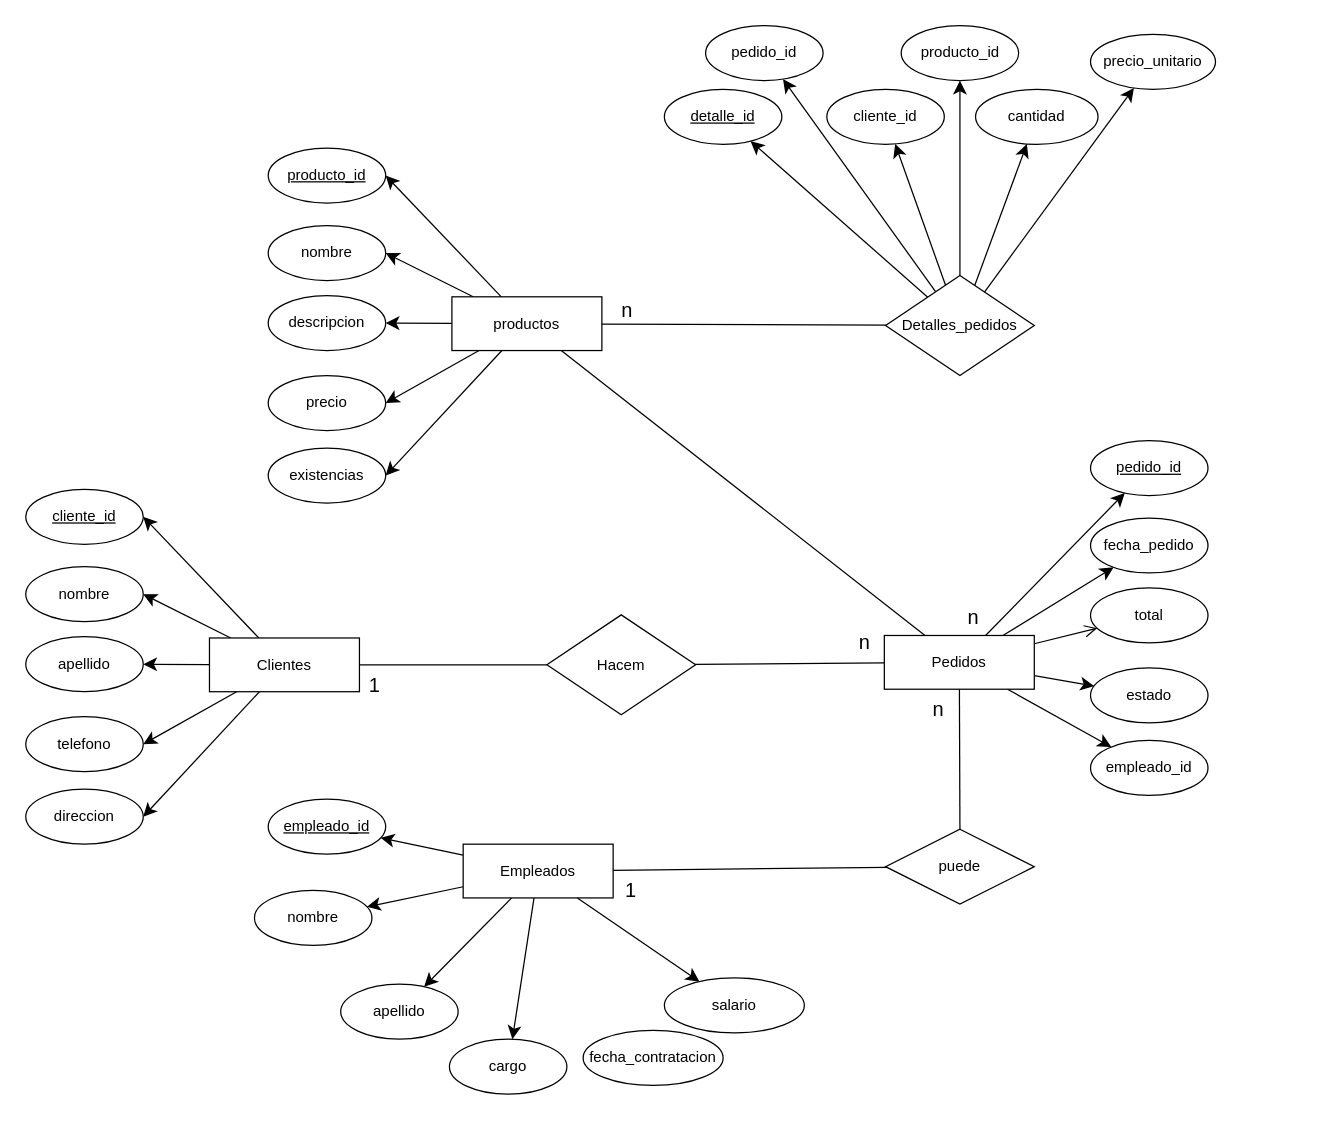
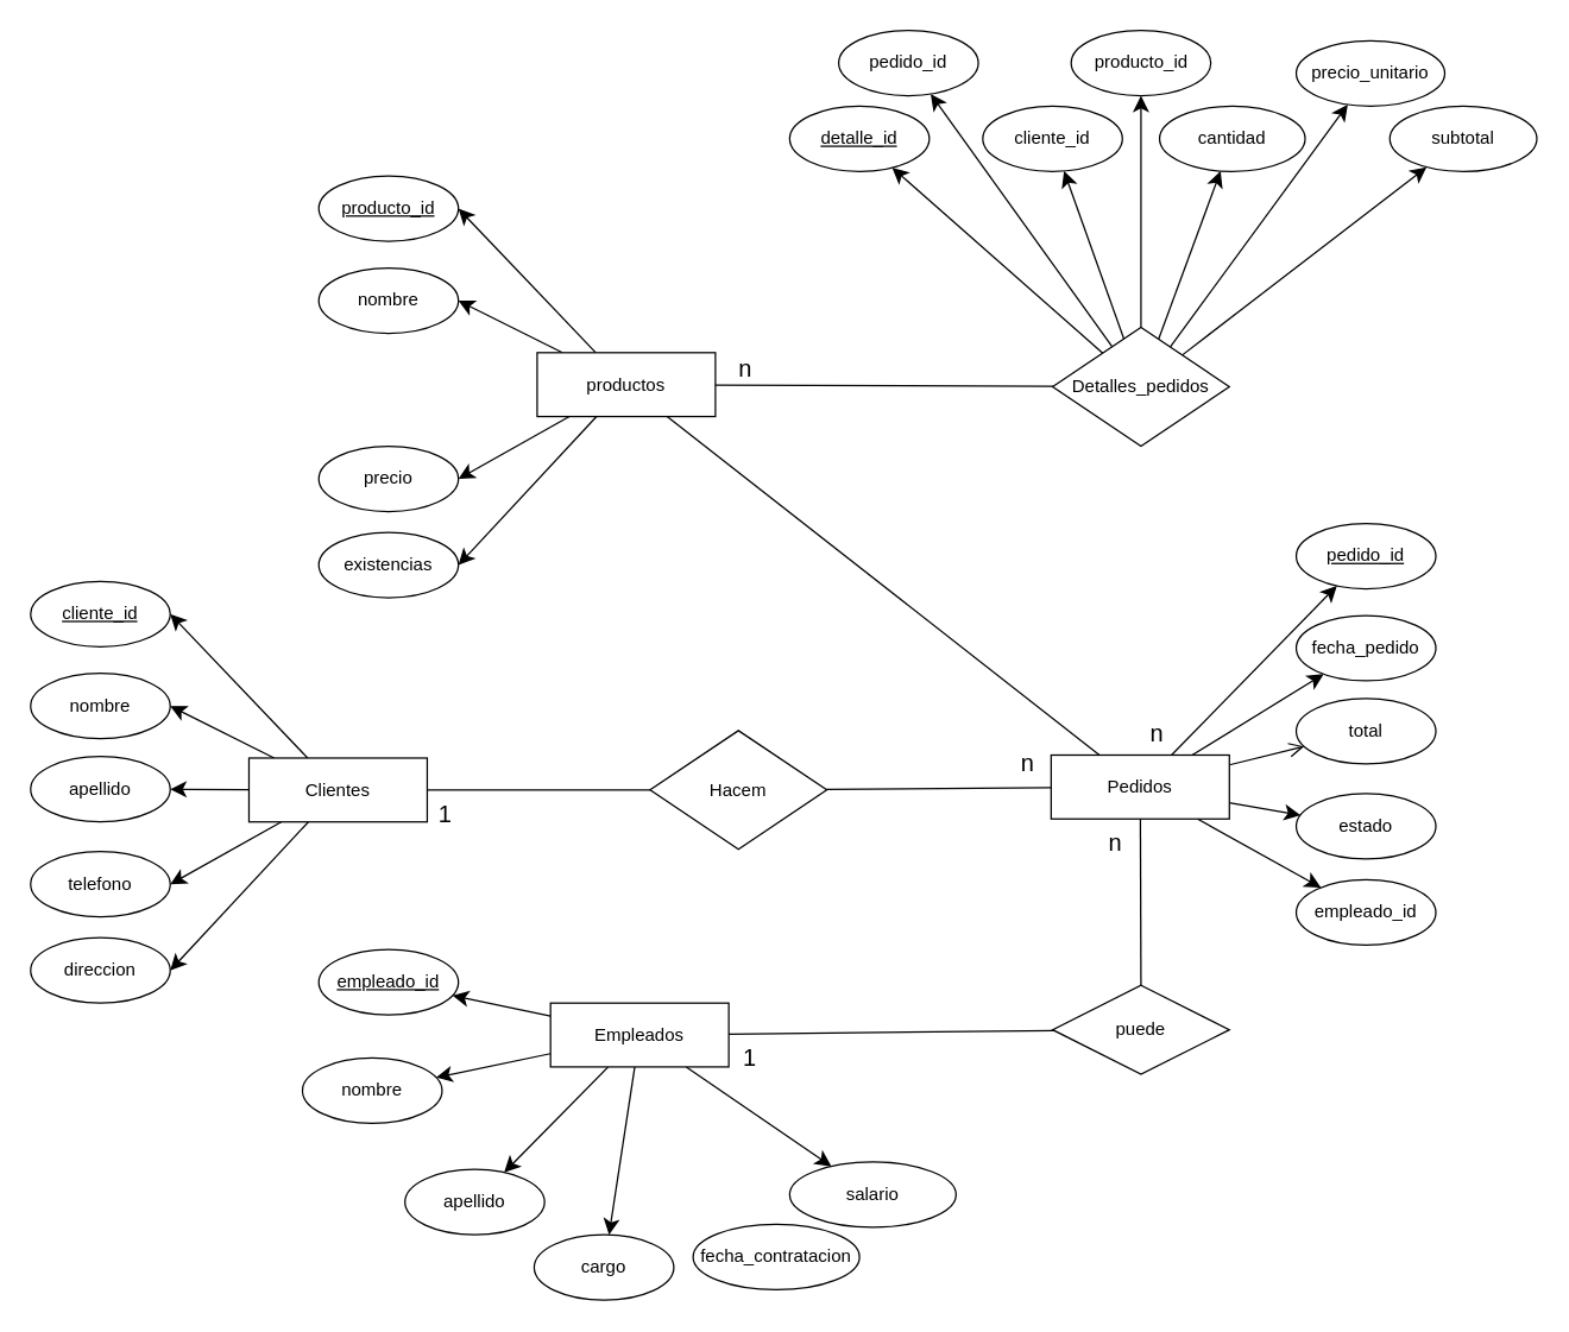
  <mxCell id="0" />
  <mxCell id="1" parent="0" />
  <mxCell id="2" style="edgeStyle=none;curved=1;rounded=0;orthogonalLoop=1;jettySize=auto;html=1;fontSize=12;startSize=8;endSize=8;" edge="1" parent="1" source="7" target="10"><mxGeometry relative="1" as="geometry" /></mxCell>
  <mxCell id="3" style="edgeStyle=none;curved=1;rounded=0;orthogonalLoop=1;jettySize=auto;html=1;entryX=1;entryY=0.5;entryDx=0;entryDy=0;fontSize=12;startSize=8;endSize=8;" edge="1" parent="1" source="7" target="11"><mxGeometry relative="1" as="geometry" /></mxCell>
  <mxCell id="4" style="edgeStyle=none;curved=1;rounded=0;orthogonalLoop=1;jettySize=auto;html=1;entryX=1;entryY=0.5;entryDx=0;entryDy=0;fontSize=12;startSize=8;endSize=8;" edge="1" parent="1" source="7" target="12"><mxGeometry relative="1" as="geometry" /></mxCell>
  <mxCell id="5" style="edgeStyle=none;curved=1;rounded=0;orthogonalLoop=1;jettySize=auto;html=1;entryX=1;entryY=0.5;entryDx=0;entryDy=0;fontSize=12;startSize=8;endSize=8;" edge="1" parent="1" source="7" target="9"><mxGeometry relative="1" as="geometry" /></mxCell>
  <mxCell id="6" style="edgeStyle=none;curved=1;rounded=0;orthogonalLoop=1;jettySize=auto;html=1;entryX=1;entryY=0.5;entryDx=0;entryDy=0;fontSize=12;startSize=8;endSize=8;" edge="1" parent="1" source="7" target="8"><mxGeometry relative="1" as="geometry" /></mxCell>
  <mxCell id="7" value="Clientes" style="rounded=0;whiteSpace=wrap;html=1;" vertex="1" parent="1"><mxGeometry x="167" y="510" width="120" height="43" as="geometry" /></mxCell>
  <mxCell id="8" value="&lt;u&gt;cliente_id&lt;/u&gt;" style="ellipse;whiteSpace=wrap;html=1;" vertex="1" parent="1"><mxGeometry x="20" y="391" width="94" height="44" as="geometry" /></mxCell>
  <mxCell id="9" value="nombre" style="ellipse;whiteSpace=wrap;html=1;" vertex="1" parent="1"><mxGeometry x="20" y="453" width="94" height="44" as="geometry" /></mxCell>
  <mxCell id="10" value="apellido" style="ellipse;whiteSpace=wrap;html=1;" vertex="1" parent="1"><mxGeometry x="20" y="509" width="94" height="44" as="geometry" /></mxCell>
  <mxCell id="11" value="telefono" style="ellipse;whiteSpace=wrap;html=1;" vertex="1" parent="1"><mxGeometry x="20" y="573" width="94" height="44" as="geometry" /></mxCell>
  <mxCell id="12" value="direccion" style="ellipse;whiteSpace=wrap;html=1;" vertex="1" parent="1"><mxGeometry x="20" y="631" width="94" height="44" as="geometry" /></mxCell>
  <mxCell id="13" style="edgeStyle=none;curved=1;rounded=0;orthogonalLoop=1;jettySize=auto;html=1;fontSize=12;startSize=8;endSize=8;endArrow=open;" edge="1" parent="1" source="18" target="21"><mxGeometry relative="1" as="geometry" /></mxCell>
  <mxCell id="14" style="edgeStyle=none;curved=1;rounded=0;orthogonalLoop=1;jettySize=auto;html=1;fontSize=12;startSize=8;endSize=8;" edge="1" parent="1" source="18" target="22"><mxGeometry relative="1" as="geometry" /></mxCell>
  <mxCell id="15" style="edgeStyle=none;curved=1;rounded=0;orthogonalLoop=1;jettySize=auto;html=1;fontSize=12;startSize=8;endSize=8;" edge="1" parent="1" source="18" target="23"><mxGeometry relative="1" as="geometry" /></mxCell>
  <mxCell id="16" style="edgeStyle=none;curved=1;rounded=0;orthogonalLoop=1;jettySize=auto;html=1;fontSize=12;startSize=8;endSize=8;" edge="1" parent="1" source="18" target="20"><mxGeometry relative="1" as="geometry" /></mxCell>
  <mxCell id="17" style="edgeStyle=none;curved=1;rounded=0;orthogonalLoop=1;jettySize=auto;html=1;fontSize=12;startSize=8;endSize=8;" edge="1" parent="1" source="18" target="19"><mxGeometry relative="1" as="geometry" /></mxCell>
  <mxCell id="18" value="Pedidos" style="rounded=0;whiteSpace=wrap;html=1;" vertex="1" parent="1"><mxGeometry x="707" y="508" width="120" height="43" as="geometry" /></mxCell>
  <mxCell id="19" value="&lt;u&gt;pedido_id&lt;/u&gt;" style="ellipse;whiteSpace=wrap;html=1;" vertex="1" parent="1"><mxGeometry x="872" y="352" width="94" height="44" as="geometry" /></mxCell>
  <mxCell id="20" value="fecha_pedido" style="ellipse;whiteSpace=wrap;html=1;" vertex="1" parent="1"><mxGeometry x="872" y="414" width="94" height="44" as="geometry" /></mxCell>
  <mxCell id="21" value="total" style="ellipse;whiteSpace=wrap;html=1;" vertex="1" parent="1"><mxGeometry x="872" y="470" width="94" height="44" as="geometry" /></mxCell>
  <mxCell id="22" value="estado" style="ellipse;whiteSpace=wrap;html=1;" vertex="1" parent="1"><mxGeometry x="872" y="534" width="94" height="44" as="geometry" /></mxCell>
  <mxCell id="23" value="empleado_id" style="ellipse;whiteSpace=wrap;html=1;" vertex="1" parent="1"><mxGeometry x="872" y="592" width="94" height="44" as="geometry" /></mxCell>
  <mxCell id="24" style="edgeStyle=none;curved=1;rounded=0;orthogonalLoop=1;jettySize=auto;html=1;fontSize=12;startSize=8;endSize=8;" edge="1" parent="1" source="29" target="32"><mxGeometry relative="1" as="geometry" /></mxCell>
  <mxCell id="25" style="edgeStyle=none;curved=1;rounded=0;orthogonalLoop=1;jettySize=auto;html=1;fontSize=12;startSize=8;endSize=8;" edge="1" parent="1" source="29" target="33"><mxGeometry relative="1" as="geometry" /></mxCell>
  <mxCell id="26" style="edgeStyle=none;curved=1;rounded=0;orthogonalLoop=1;jettySize=auto;html=1;fontSize=12;startSize=8;endSize=8;" edge="1" parent="1" source="29" target="31"><mxGeometry relative="1" as="geometry" /></mxCell>
  <mxCell id="27" style="edgeStyle=none;curved=1;rounded=0;orthogonalLoop=1;jettySize=auto;html=1;fontSize=12;startSize=8;endSize=8;" edge="1" parent="1" source="29" target="30"><mxGeometry relative="1" as="geometry" /></mxCell>
  <mxCell id="28" style="edgeStyle=none;curved=1;rounded=0;orthogonalLoop=1;jettySize=auto;html=1;fontSize=12;startSize=8;endSize=8;" edge="1" parent="1" source="29" target="35"><mxGeometry relative="1" as="geometry" /></mxCell>
  <mxCell id="29" value="Empleados" style="rounded=0;whiteSpace=wrap;html=1;" vertex="1" parent="1"><mxGeometry x="370" y="675" width="120" height="43" as="geometry" /></mxCell>
  <mxCell id="30" value="&lt;u&gt;empleado_id&lt;/u&gt;" style="ellipse;whiteSpace=wrap;html=1;" vertex="1" parent="1"><mxGeometry x="214" y="639" width="94" height="44" as="geometry" /></mxCell>
  <mxCell id="31" value="nombre" style="ellipse;whiteSpace=wrap;html=1;" vertex="1" parent="1"><mxGeometry x="203" y="712" width="94" height="44" as="geometry" /></mxCell>
  <mxCell id="32" value="apellido" style="ellipse;whiteSpace=wrap;html=1;" vertex="1" parent="1"><mxGeometry x="272" y="787" width="94" height="44" as="geometry" /></mxCell>
  <mxCell id="33" value="cargo" style="ellipse;whiteSpace=wrap;html=1;" vertex="1" parent="1"><mxGeometry x="359" y="831" width="94" height="44" as="geometry" /></mxCell>
  <mxCell id="34" value="fecha_contratacion" style="ellipse;whiteSpace=wrap;html=1;" vertex="1" parent="1"><mxGeometry x="466" y="824" width="112" height="44" as="geometry" /></mxCell>
  <mxCell id="35" value="salario" style="ellipse;whiteSpace=wrap;html=1;" vertex="1" parent="1"><mxGeometry x="531" y="782" width="112" height="44" as="geometry" /></mxCell>
  <mxCell id="36" value="&lt;u&gt;detalle_id&lt;/u&gt;" style="ellipse;whiteSpace=wrap;html=1;" vertex="1" parent="1"><mxGeometry x="531" y="71" width="94" height="44" as="geometry" /></mxCell>
  <mxCell id="37" value="pedido_id" style="ellipse;whiteSpace=wrap;html=1;" vertex="1" parent="1"><mxGeometry x="564" y="20" width="94" height="44" as="geometry" /></mxCell>
  <mxCell id="38" value="cliente_id" style="ellipse;whiteSpace=wrap;html=1;" vertex="1" parent="1"><mxGeometry x="661" y="71" width="94" height="44" as="geometry" /></mxCell>
  <mxCell id="39" value="producto_id" style="ellipse;whiteSpace=wrap;html=1;" vertex="1" parent="1"><mxGeometry x="720.5" y="20" width="94" height="44" as="geometry" /></mxCell>
  <mxCell id="40" value="cantidad" style="ellipse;whiteSpace=wrap;html=1;" vertex="1" parent="1"><mxGeometry x="780" y="71" width="98" height="44" as="geometry" /></mxCell>
  <mxCell id="41" value="precio_unitario" style="ellipse;whiteSpace=wrap;html=1;" vertex="1" parent="1"><mxGeometry x="872" y="27" width="100" height="44" as="geometry" /></mxCell>
  <mxCell id="42" style="edgeStyle=none;curved=1;rounded=0;orthogonalLoop=1;jettySize=auto;html=1;fontSize=12;startSize=8;endSize=8;" edge="1" parent="1" source="49" target="36"><mxGeometry relative="1" as="geometry" /></mxCell>
  <mxCell id="43" style="edgeStyle=none;curved=1;rounded=0;orthogonalLoop=1;jettySize=auto;html=1;fontSize=12;startSize=8;endSize=8;" edge="1" parent="1" source="49" target="37"><mxGeometry relative="1" as="geometry" /></mxCell>
  <mxCell id="44" style="edgeStyle=none;curved=1;rounded=0;orthogonalLoop=1;jettySize=auto;html=1;fontSize=12;startSize=8;endSize=8;" edge="1" parent="1" source="49" target="38"><mxGeometry relative="1" as="geometry" /></mxCell>
  <mxCell id="45" style="edgeStyle=none;curved=1;rounded=0;orthogonalLoop=1;jettySize=auto;html=1;fontSize=12;startSize=8;endSize=8;" edge="1" parent="1" source="49" target="39"><mxGeometry relative="1" as="geometry" /></mxCell>
  <mxCell id="46" style="edgeStyle=none;curved=1;rounded=0;orthogonalLoop=1;jettySize=auto;html=1;fontSize=12;startSize=8;endSize=8;" edge="1" parent="1" source="49" target="40"><mxGeometry relative="1" as="geometry" /></mxCell>
  <mxCell id="47" style="edgeStyle=none;curved=1;rounded=0;orthogonalLoop=1;jettySize=auto;html=1;fontSize=12;startSize=8;endSize=8;" edge="1" parent="1" source="49" target="41"><mxGeometry relative="1" as="geometry" /></mxCell>
+ <mxCell id="48" style="edgeStyle=none;curved=1;rounded=0;orthogonalLoop=1;jettySize=auto;html=1;fontSize=12;startSize=8;endSize=8;" edge="1" parent="1" source="49" target="50"><mxGeometry relative="1" as="geometry" /></mxCell>
  <mxCell id="49" value="Detalles_pedidos" style="rhombus;whiteSpace=wrap;html=1;" vertex="1" parent="1"><mxGeometry x="708" y="220" width="119" height="80" as="geometry" /></mxCell>
+ <mxCell id="50" value="subtotal" style="ellipse;whiteSpace=wrap;html=1;" vertex="1" parent="1"><mxGeometry x="935" y="71" width="99" height="44" as="geometry" /></mxCell>
  <mxCell id="51" value="" style="endArrow=none;html=1;rounded=0;fontSize=12;startSize=8;endSize=8;" edge="1" parent="1" source="18" target="68"><mxGeometry width="50" height="50" relative="1" as="geometry"><mxPoint x="644" y="390" as="sourcePoint" /><mxPoint x="694" y="340" as="targetPoint" /></mxGeometry></mxCell>
  <mxCell id="52" value="Hacem" style="rhombus;whiteSpace=wrap;html=1;" vertex="1" parent="1"><mxGeometry x="437" y="491.5" width="119" height="80" as="geometry" /></mxCell>
  <mxCell id="53" value="" style="endArrow=none;html=1;rounded=0;fontSize=12;startSize=8;endSize=8;" edge="1" parent="1" source="52" target="18"><mxGeometry width="50" height="50" relative="1" as="geometry"><mxPoint x="668" y="511" as="sourcePoint" /><mxPoint x="718" y="461" as="targetPoint" /></mxGeometry></mxCell>
  <mxCell id="54" value="" style="endArrow=none;html=1;rounded=0;fontSize=12;startSize=8;endSize=8;" edge="1" parent="1" source="7" target="52"><mxGeometry width="50" height="50" relative="1" as="geometry"><mxPoint x="360" y="511" as="sourcePoint" /><mxPoint x="410" y="461" as="targetPoint" /></mxGeometry></mxCell>
  <mxCell id="55" value="puede" style="rhombus;whiteSpace=wrap;html=1;" vertex="1" parent="1"><mxGeometry x="708" y="663" width="119" height="60" as="geometry" /></mxCell>
  <mxCell id="56" value="" style="endArrow=none;html=1;rounded=0;fontSize=12;startSize=8;endSize=8;exitX=0.5;exitY=0;exitDx=0;exitDy=0;" edge="1" parent="1" source="55" target="18"><mxGeometry width="50" height="50" relative="1" as="geometry"><mxPoint x="545" y="646" as="sourcePoint" /><mxPoint x="595" y="596" as="targetPoint" /></mxGeometry></mxCell>
  <mxCell id="57" value="" style="endArrow=none;html=1;rounded=0;fontSize=12;startSize=8;endSize=8;" edge="1" parent="1" source="55" target="29"><mxGeometry width="50" height="50" relative="1" as="geometry"><mxPoint x="428.37" y="601.004" as="sourcePoint" /><mxPoint x="256" y="474.07" as="targetPoint" /></mxGeometry></mxCell>
  <mxCell id="58" value="1" style="text;html=1;align=center;verticalAlign=middle;resizable=0;points=[];autosize=1;strokeColor=none;fillColor=none;fontSize=16;" vertex="1" parent="1"><mxGeometry x="285.5" y="532.5" width="27" height="31" as="geometry" /></mxCell>
  <mxCell id="59" value="n" style="text;html=1;align=center;verticalAlign=middle;resizable=0;points=[];autosize=1;strokeColor=none;fillColor=none;fontSize=16;" vertex="1" parent="1"><mxGeometry x="677" y="497" width="27" height="31" as="geometry" /></mxCell>
  <mxCell id="60" value="n" style="text;html=1;align=center;verticalAlign=middle;resizable=0;points=[];autosize=1;strokeColor=none;fillColor=none;fontSize=16;" vertex="1" parent="1"><mxGeometry x="736" y="551" width="27" height="31" as="geometry" /></mxCell>
  <mxCell id="61" value="n" style="text;html=1;align=center;verticalAlign=middle;resizable=0;points=[];autosize=1;strokeColor=none;fillColor=none;fontSize=16;" vertex="1" parent="1"><mxGeometry x="764.5" y="477.5" width="27" height="31" as="geometry" /></mxCell>
  <mxCell id="62" value="1" style="text;html=1;align=center;verticalAlign=middle;resizable=0;points=[];autosize=1;strokeColor=none;fillColor=none;fontSize=16;" vertex="1" parent="1"><mxGeometry x="490" y="696" width="27" height="31" as="geometry" /></mxCell>
- <mxCell id="63" style="edgeStyle=none;curved=1;rounded=0;orthogonalLoop=1;jettySize=auto;html=1;fontSize=12;startSize=8;endSize=8;" edge="1" parent="1" source="68" target="71"><mxGeometry relative="1" as="geometry" /></mxCell>
  <mxCell id="64" style="edgeStyle=none;curved=1;rounded=0;orthogonalLoop=1;jettySize=auto;html=1;entryX=1;entryY=0.5;entryDx=0;entryDy=0;fontSize=12;startSize=8;endSize=8;" edge="1" parent="1" source="68" target="72"><mxGeometry relative="1" as="geometry" /></mxCell>
  <mxCell id="65" style="edgeStyle=none;curved=1;rounded=0;orthogonalLoop=1;jettySize=auto;html=1;entryX=1;entryY=0.5;entryDx=0;entryDy=0;fontSize=12;startSize=8;endSize=8;" edge="1" parent="1" source="68" target="73"><mxGeometry relative="1" as="geometry" /></mxCell>
  <mxCell id="66" style="edgeStyle=none;curved=1;rounded=0;orthogonalLoop=1;jettySize=auto;html=1;entryX=1;entryY=0.5;entryDx=0;entryDy=0;fontSize=12;startSize=8;endSize=8;" edge="1" parent="1" source="68" target="70"><mxGeometry relative="1" as="geometry" /></mxCell>
  <mxCell id="67" style="edgeStyle=none;curved=1;rounded=0;orthogonalLoop=1;jettySize=auto;html=1;entryX=1;entryY=0.5;entryDx=0;entryDy=0;fontSize=12;startSize=8;endSize=8;" edge="1" parent="1" source="68" target="69"><mxGeometry relative="1" as="geometry" /></mxCell>
  <mxCell id="68" value="productos" style="rounded=0;whiteSpace=wrap;html=1;" vertex="1" parent="1"><mxGeometry x="361" y="237" width="120" height="43" as="geometry" /></mxCell>
  <mxCell id="69" value="&lt;u&gt;producto_id&lt;/u&gt;" style="ellipse;whiteSpace=wrap;html=1;" vertex="1" parent="1"><mxGeometry x="214" y="118" width="94" height="44" as="geometry" /></mxCell>
  <mxCell id="70" value="nombre" style="ellipse;whiteSpace=wrap;html=1;" vertex="1" parent="1"><mxGeometry x="214" y="180" width="94" height="44" as="geometry" /></mxCell>
- <mxCell id="71" value="descripcion" style="ellipse;whiteSpace=wrap;html=1;" vertex="1" parent="1"><mxGeometry x="214" y="236" width="94" height="44" as="geometry" /></mxCell>
  <mxCell id="72" value="precio" style="ellipse;whiteSpace=wrap;html=1;" vertex="1" parent="1"><mxGeometry x="214" y="300" width="94" height="44" as="geometry" /></mxCell>
  <mxCell id="73" value="existencias" style="ellipse;whiteSpace=wrap;html=1;" vertex="1" parent="1"><mxGeometry x="214" y="358" width="94" height="44" as="geometry" /></mxCell>
  <mxCell id="74" value="" style="endArrow=none;html=1;rounded=0;fontSize=12;startSize=8;endSize=8;" edge="1" parent="1" source="68" target="49"><mxGeometry width="50" height="50" relative="1" as="geometry"><mxPoint x="459" y="299" as="sourcePoint" /><mxPoint x="509" y="249" as="targetPoint" /></mxGeometry></mxCell>
  <mxCell id="75" value="n" style="text;html=1;align=center;verticalAlign=middle;resizable=0;points=[];autosize=1;strokeColor=none;fillColor=none;fontSize=16;" vertex="1" parent="1"><mxGeometry x="487" y="232" width="27" height="31" as="geometry" /></mxCell>
